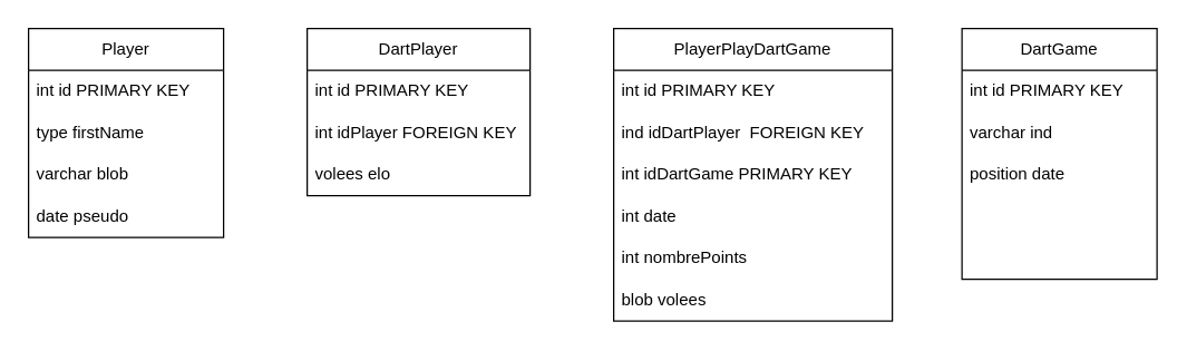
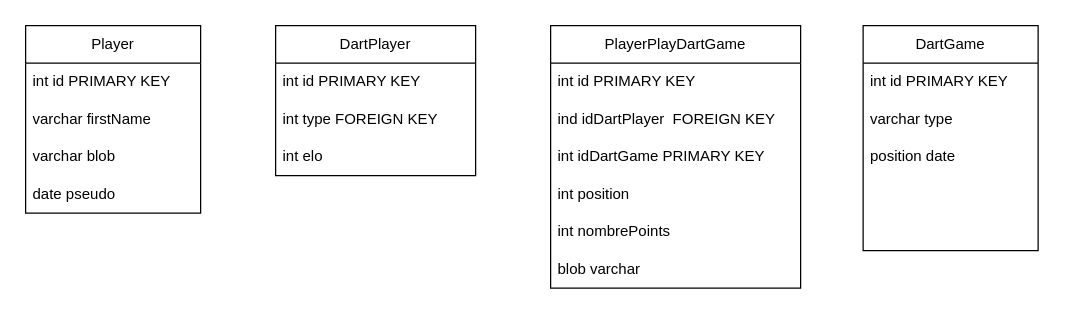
  <mxCell id="0" />
  <mxCell id="1" parent="0" />
  <mxCell id="2" value="Player" style="swimlane;fontStyle=0;childLayout=stackLayout;horizontal=1;startSize=30;horizontalStack=0;resizeParent=1;resizeParentMax=0;resizeLast=0;collapsible=1;marginBottom=0;whiteSpace=wrap;html=1;" vertex="1" parent="1"><mxGeometry x="20" y="20" width="140" height="150" as="geometry" /></mxCell>
  <mxCell id="3" value="&lt;div&gt;int id PRIMARY KEY&lt;/div&gt;" style="text;strokeColor=none;fillColor=none;align=left;verticalAlign=middle;spacingLeft=4;spacingRight=4;overflow=hidden;points=[[0,0.5],[1,0.5]];portConstraint=eastwest;rotatable=0;whiteSpace=wrap;html=1;" vertex="1" parent="2"><mxGeometry y="30" width="140" height="30" as="geometry" /></mxCell>
- <mxCell id="4" value="type firstName" style="text;strokeColor=none;fillColor=none;align=left;verticalAlign=middle;spacingLeft=4;spacingRight=4;overflow=hidden;points=[[0,0.5],[1,0.5]];portConstraint=eastwest;rotatable=0;whiteSpace=wrap;html=1;" vertex="1" parent="2"><mxGeometry y="60" width="140" height="30" as="geometry" /></mxCell>
+ <mxCell id="4" value="varchar firstName" style="text;strokeColor=none;fillColor=none;align=left;verticalAlign=middle;spacingLeft=4;spacingRight=4;overflow=hidden;points=[[0,0.5],[1,0.5]];portConstraint=eastwest;rotatable=0;whiteSpace=wrap;html=1;" vertex="1" parent="2"><mxGeometry y="60" width="140" height="30" as="geometry" /></mxCell>
  <mxCell id="5" value="&lt;div&gt;varchar blob&lt;/div&gt;" style="text;strokeColor=none;fillColor=none;align=left;verticalAlign=middle;spacingLeft=4;spacingRight=4;overflow=hidden;points=[[0,0.5],[1,0.5]];portConstraint=eastwest;rotatable=0;whiteSpace=wrap;html=1;" vertex="1" parent="2"><mxGeometry y="90" width="140" height="30" as="geometry" /></mxCell>
  <mxCell id="6" value="date pseudo" style="text;strokeColor=none;fillColor=none;align=left;verticalAlign=middle;spacingLeft=4;spacingRight=4;overflow=hidden;points=[[0,0.5],[1,0.5]];portConstraint=eastwest;rotatable=0;whiteSpace=wrap;html=1;" vertex="1" parent="2"><mxGeometry y="120" width="140" height="30" as="geometry" /></mxCell>
  <mxCell id="7" value="DartGame" style="swimlane;fontStyle=0;childLayout=stackLayout;horizontal=1;startSize=30;horizontalStack=0;resizeParent=1;resizeParentMax=0;resizeLast=0;collapsible=1;marginBottom=0;whiteSpace=wrap;html=1;" vertex="1" parent="1"><mxGeometry x="690" y="20" width="140" height="180" as="geometry" /></mxCell>
  <mxCell id="8" value="int id PRIMARY KEY" style="text;strokeColor=none;fillColor=none;align=left;verticalAlign=middle;spacingLeft=4;spacingRight=4;overflow=hidden;points=[[0,0.5],[1,0.5]];portConstraint=eastwest;rotatable=0;whiteSpace=wrap;html=1;" vertex="1" parent="7"><mxGeometry y="30" width="140" height="30" as="geometry" /></mxCell>
- <mxCell id="9" value="varchar ind" style="text;strokeColor=none;fillColor=none;align=left;verticalAlign=middle;spacingLeft=4;spacingRight=4;overflow=hidden;points=[[0,0.5],[1,0.5]];portConstraint=eastwest;rotatable=0;whiteSpace=wrap;html=1;" vertex="1" parent="7"><mxGeometry y="60" width="140" height="30" as="geometry" /></mxCell>
+ <mxCell id="9" value="varchar type" style="text;strokeColor=none;fillColor=none;align=left;verticalAlign=middle;spacingLeft=4;spacingRight=4;overflow=hidden;points=[[0,0.5],[1,0.5]];portConstraint=eastwest;rotatable=0;whiteSpace=wrap;html=1;" vertex="1" parent="7"><mxGeometry y="60" width="140" height="30" as="geometry" /></mxCell>
  <mxCell id="10" value="position date" style="text;strokeColor=none;fillColor=none;align=left;verticalAlign=middle;spacingLeft=4;spacingRight=4;overflow=hidden;points=[[0,0.5],[1,0.5]];portConstraint=eastwest;rotatable=0;whiteSpace=wrap;html=1;" vertex="1" parent="7"><mxGeometry y="90" width="140" height="30" as="geometry" /></mxCell>
  <mxCell id="11" style="text;strokeColor=none;fillColor=none;align=left;verticalAlign=middle;spacingLeft=4;spacingRight=4;overflow=hidden;points=[[0,0.5],[1,0.5]];portConstraint=eastwest;rotatable=0;whiteSpace=wrap;html=1;" vertex="1" parent="7"><mxGeometry y="120" width="140" height="30" as="geometry" /></mxCell>
  <mxCell id="12" style="text;strokeColor=none;fillColor=none;align=left;verticalAlign=middle;spacingLeft=4;spacingRight=4;overflow=hidden;points=[[0,0.5],[1,0.5]];portConstraint=eastwest;rotatable=0;whiteSpace=wrap;html=1;" vertex="1" parent="7"><mxGeometry y="150" width="140" height="30" as="geometry" /></mxCell>
  <mxCell id="13" value="PlayerPlayDartGame" style="swimlane;fontStyle=0;childLayout=stackLayout;horizontal=1;startSize=30;horizontalStack=0;resizeParent=1;resizeParentMax=0;resizeLast=0;collapsible=1;marginBottom=0;whiteSpace=wrap;html=1;" vertex="1" parent="1"><mxGeometry x="440" y="20" width="200" height="210" as="geometry" /></mxCell>
  <mxCell id="14" value="int id PRIMARY KEY" style="text;strokeColor=none;fillColor=none;align=left;verticalAlign=middle;spacingLeft=4;spacingRight=4;overflow=hidden;points=[[0,0.5],[1,0.5]];portConstraint=eastwest;rotatable=0;whiteSpace=wrap;html=1;" vertex="1" parent="13"><mxGeometry y="30" width="200" height="30" as="geometry" /></mxCell>
  <mxCell id="15" value="ind idDartPlayer&amp;nbsp; FOREIGN KEY" style="text;strokeColor=none;fillColor=none;align=left;verticalAlign=middle;spacingLeft=4;spacingRight=4;overflow=hidden;points=[[0,0.5],[1,0.5]];portConstraint=eastwest;rotatable=0;whiteSpace=wrap;html=1;" vertex="1" parent="13"><mxGeometry y="60" width="200" height="30" as="geometry" /></mxCell>
  <mxCell id="16" value="int idDartGame PRIMARY KEY" style="text;strokeColor=none;fillColor=none;align=left;verticalAlign=middle;spacingLeft=4;spacingRight=4;overflow=hidden;points=[[0,0.5],[1,0.5]];portConstraint=eastwest;rotatable=0;whiteSpace=wrap;html=1;" vertex="1" parent="13"><mxGeometry y="90" width="200" height="30" as="geometry" /></mxCell>
- <mxCell id="17" value="int date" style="text;strokeColor=none;fillColor=none;align=left;verticalAlign=middle;spacingLeft=4;spacingRight=4;overflow=hidden;points=[[0,0.5],[1,0.5]];portConstraint=eastwest;rotatable=0;whiteSpace=wrap;html=1;" vertex="1" parent="13"><mxGeometry y="120" width="200" height="30" as="geometry" /></mxCell>
+ <mxCell id="17" value="int position" style="text;strokeColor=none;fillColor=none;align=left;verticalAlign=middle;spacingLeft=4;spacingRight=4;overflow=hidden;points=[[0,0.5],[1,0.5]];portConstraint=eastwest;rotatable=0;whiteSpace=wrap;html=1;" vertex="1" parent="13"><mxGeometry y="120" width="200" height="30" as="geometry" /></mxCell>
  <mxCell id="18" value="int nombrePoints" style="text;strokeColor=none;fillColor=none;align=left;verticalAlign=middle;spacingLeft=4;spacingRight=4;overflow=hidden;points=[[0,0.5],[1,0.5]];portConstraint=eastwest;rotatable=0;whiteSpace=wrap;html=1;" vertex="1" parent="13"><mxGeometry y="150" width="200" height="30" as="geometry" /></mxCell>
- <mxCell id="19" value="blob volees" style="text;strokeColor=none;fillColor=none;align=left;verticalAlign=middle;spacingLeft=4;spacingRight=4;overflow=hidden;points=[[0,0.5],[1,0.5]];portConstraint=eastwest;rotatable=0;whiteSpace=wrap;html=1;" vertex="1" parent="13"><mxGeometry y="180" width="200" height="30" as="geometry" /></mxCell>
+ <mxCell id="19" value="blob varchar" style="text;strokeColor=none;fillColor=none;align=left;verticalAlign=middle;spacingLeft=4;spacingRight=4;overflow=hidden;points=[[0,0.5],[1,0.5]];portConstraint=eastwest;rotatable=0;whiteSpace=wrap;html=1;" vertex="1" parent="13"><mxGeometry y="180" width="200" height="30" as="geometry" /></mxCell>
  <mxCell id="20" value="DartPlayer" style="swimlane;fontStyle=0;childLayout=stackLayout;horizontal=1;startSize=30;horizontalStack=0;resizeParent=1;resizeParentMax=0;resizeLast=0;collapsible=1;marginBottom=0;whiteSpace=wrap;html=1;" vertex="1" parent="1"><mxGeometry x="220" y="20" width="160" height="120" as="geometry" /></mxCell>
  <mxCell id="21" value="int id PRIMARY KEY" style="text;strokeColor=none;fillColor=none;align=left;verticalAlign=middle;spacingLeft=4;spacingRight=4;overflow=hidden;points=[[0,0.5],[1,0.5]];portConstraint=eastwest;rotatable=0;whiteSpace=wrap;html=1;" vertex="1" parent="20"><mxGeometry y="30" width="160" height="30" as="geometry" /></mxCell>
- <mxCell id="22" value="int idPlayer FOREIGN KEY" style="text;strokeColor=none;fillColor=none;align=left;verticalAlign=middle;spacingLeft=4;spacingRight=4;overflow=hidden;points=[[0,0.5],[1,0.5]];portConstraint=eastwest;rotatable=0;whiteSpace=wrap;html=1;" vertex="1" parent="20"><mxGeometry y="60" width="160" height="30" as="geometry" /></mxCell>
- <mxCell id="23" value="volees elo" style="text;strokeColor=none;fillColor=none;align=left;verticalAlign=middle;spacingLeft=4;spacingRight=4;overflow=hidden;points=[[0,0.5],[1,0.5]];portConstraint=eastwest;rotatable=0;whiteSpace=wrap;html=1;" vertex="1" parent="20"><mxGeometry y="90" width="160" height="30" as="geometry" /></mxCell>
+ <mxCell id="22" value="int type FOREIGN KEY" style="text;strokeColor=none;fillColor=none;align=left;verticalAlign=middle;spacingLeft=4;spacingRight=4;overflow=hidden;points=[[0,0.5],[1,0.5]];portConstraint=eastwest;rotatable=0;whiteSpace=wrap;html=1;" vertex="1" parent="20"><mxGeometry y="60" width="160" height="30" as="geometry" /></mxCell>
+ <mxCell id="23" value="int elo" style="text;strokeColor=none;fillColor=none;align=left;verticalAlign=middle;spacingLeft=4;spacingRight=4;overflow=hidden;points=[[0,0.5],[1,0.5]];portConstraint=eastwest;rotatable=0;whiteSpace=wrap;html=1;" vertex="1" parent="20"><mxGeometry y="90" width="160" height="30" as="geometry" /></mxCell>
